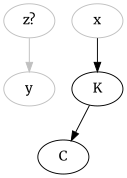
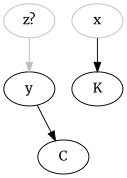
  digraph {
    fontname=Merriweather
    node [color=grey fontname=Merriweather]
    edge [fontname=Merriweather]
    n1 [label="z?"]
-   y
+   y [color=black]
    C [color=""]
    x
    K [color=""]
    n1 -> y [color=grey]
-   K -> C
+   y -> C
    x -> K
  }
